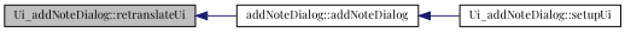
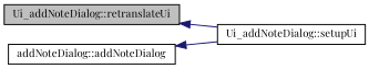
  digraph {
    fontname="Playfair Display"
    rankdir=LR
    node [color=black fillcolor=white fontname="Playfair Display" fontsize=10 shape=record style=filled]
    edge [color=midnightblue dir=back fontname="Playfair Display" fontsize=10 labelfontname=Helvetica labelfontsize=10 style=solid]
    n1 [fillcolor=grey75 fontcolor=black height=0.2 label="Ui_addNoteDialog::retranslateUi" width=0.4]
    n2 [height=0.2 label="Ui_addNoteDialog::setupUi" width=0.4]
    n3 [height=0.2 label="addNoteDialog::addNoteDialog" width=0.4]
-   n1 -> n3
+   n1 -> n2
    n3 -> n2
  }
